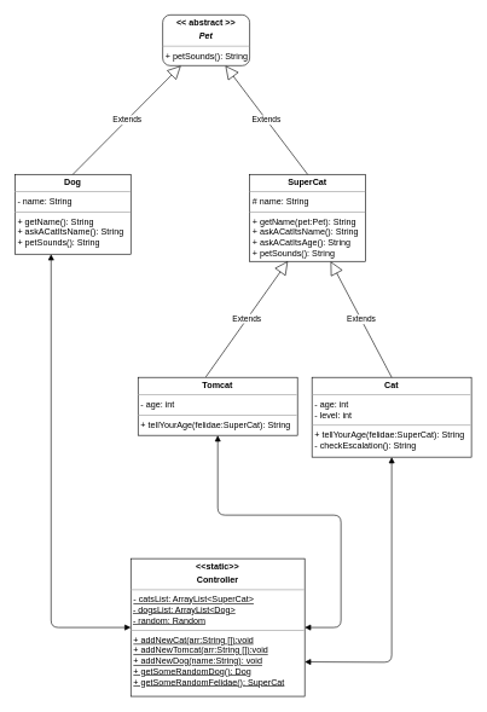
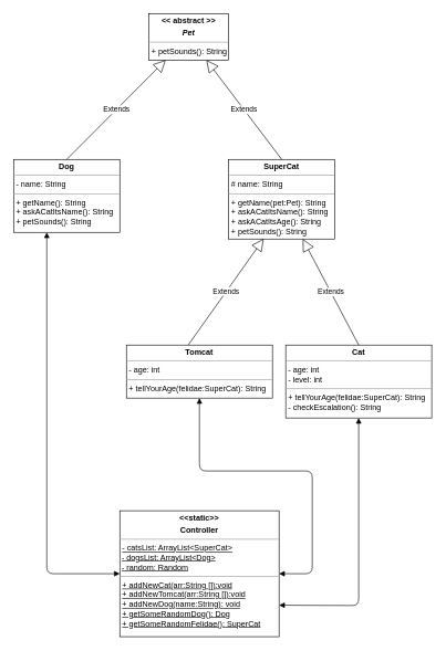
  <mxCell id="0" />
  <mxCell id="1" parent="0" />
  <mxCell id="2" value="&lt;p style=&quot;margin: 0px ; margin-top: 4px ; text-align: center&quot;&gt;&lt;b&gt;SuperCat&lt;/b&gt;&lt;/p&gt;&lt;hr size=&quot;1&quot;&gt;&lt;p style=&quot;margin: 0px ; margin-left: 4px&quot;&gt;# name: String&lt;/p&gt;&lt;hr size=&quot;1&quot;&gt;&lt;p style=&quot;margin: 0px ; margin-left: 4px&quot;&gt;&lt;span&gt;+ getName(pet:Pet): String&lt;/span&gt;&lt;br&gt;&lt;/p&gt;&lt;p style=&quot;margin: 0px ; margin-left: 4px&quot;&gt;+ askACatItsName(): String&lt;br&gt;&lt;/p&gt;&lt;p style=&quot;margin: 0px ; margin-left: 4px&quot;&gt;+ askACatItsAge(): String&lt;br&gt;&lt;/p&gt;&lt;p style=&quot;margin: 0px ; margin-left: 4px&quot;&gt;+ petSounds(): String&lt;br&gt;&lt;/p&gt;" style="verticalAlign=top;align=left;overflow=fill;fontSize=12;fontFamily=Helvetica;html=1;" parent="1" vertex="1"><mxGeometry x="344" y="240" width="160" height="120" as="geometry" /></mxCell>
  <mxCell id="3" value="&lt;p style=&quot;margin: 0px ; margin-top: 4px ; text-align: center&quot;&gt;&lt;b&gt;&amp;lt;&amp;lt;static&amp;gt;&amp;gt;&lt;/b&gt;&lt;b&gt;&lt;br&gt;&lt;/b&gt;&lt;/p&gt;&lt;p style=&quot;margin: 0px ; margin-top: 4px ; text-align: center&quot;&gt;&lt;b&gt;Controller&lt;/b&gt;&lt;/p&gt;&lt;hr size=&quot;1&quot;&gt;&lt;p style=&quot;margin: 0px ; margin-left: 4px&quot;&gt;&lt;u&gt;- catsList: ArrayList&amp;lt;SuperCat&amp;gt;&lt;/u&gt;&lt;/p&gt;&amp;nbsp;&lt;u&gt;- dogsList: ArrayList&amp;lt;Dog&amp;gt;&lt;/u&gt;&lt;br&gt;&amp;nbsp;&lt;u&gt;- random: Random&lt;/u&gt;&lt;br&gt;&lt;hr size=&quot;1&quot;&gt;&lt;p style=&quot;margin: 0px ; margin-left: 4px&quot;&gt;&lt;u&gt;+ addNewCat(arr:String []):void&lt;/u&gt;&lt;br&gt;&lt;/p&gt;&lt;p style=&quot;margin: 0px ; margin-left: 4px&quot;&gt;&lt;u&gt;+ addNewTomcat(arr:String []):void&lt;/u&gt;&lt;/p&gt;&lt;p style=&quot;margin: 0px ; margin-left: 4px&quot;&gt;&lt;u&gt;+ addNewDog(name:String): void&lt;br&gt;&lt;/u&gt;&lt;/p&gt;&lt;p style=&quot;margin: 0px ; margin-left: 4px&quot;&gt;&lt;u&gt;+ getSomeRandomDog(): Dog&lt;br&gt;&lt;/u&gt;&lt;/p&gt;&lt;p style=&quot;margin: 0px ; margin-left: 4px&quot;&gt;&lt;u&gt;+ getSomeRandomFelidae(): SuperCat&lt;/u&gt;&lt;/p&gt;&lt;p style=&quot;margin: 0px ; margin-left: 4px&quot;&gt;&lt;br&gt;&lt;/p&gt;" style="verticalAlign=top;align=left;overflow=fill;fontSize=12;fontFamily=Helvetica;html=1;" parent="1" vertex="1"><mxGeometry x="180" y="770" width="240" height="190" as="geometry" /></mxCell>
  <mxCell id="4" value="&lt;p style=&quot;margin: 0px ; margin-top: 4px ; text-align: center&quot;&gt;&lt;b&gt;Dog&lt;/b&gt;&lt;/p&gt;&lt;hr size=&quot;1&quot;&gt;&lt;p style=&quot;margin: 0px ; margin-left: 4px&quot;&gt;- name: String&lt;/p&gt;&lt;hr size=&quot;1&quot;&gt;&lt;p style=&quot;margin: 0px ; margin-left: 4px&quot;&gt;&lt;span&gt;+ getName(): String&lt;/span&gt;&lt;/p&gt;&lt;p style=&quot;margin: 0px ; margin-left: 4px&quot;&gt;&lt;span&gt;+ askACatItsName(): String&lt;/span&gt;&lt;br&gt;&lt;/p&gt;&lt;p style=&quot;margin: 0px ; margin-left: 4px&quot;&gt;+ petSounds(): String&lt;br&gt;&lt;/p&gt;" style="verticalAlign=top;align=left;overflow=fill;fontSize=12;fontFamily=Helvetica;html=1;" parent="1" vertex="1"><mxGeometry x="20" y="240" width="160" height="110" as="geometry" /></mxCell>
- <mxCell id="5" value="&lt;p style=&quot;margin: 0px ; margin-top: 4px ; text-align: center&quot;&gt;&lt;b&gt;&amp;lt;&amp;lt; abstract &amp;gt;&amp;gt;&lt;/b&gt;&lt;/p&gt;&lt;p style=&quot;margin: 0px ; margin-top: 4px ; text-align: center&quot;&gt;&lt;b&gt;&lt;i&gt;Pet&lt;/i&gt;&lt;/b&gt;&lt;/p&gt;&lt;hr size=&quot;1&quot;&gt;&lt;p style=&quot;margin: 0px ; margin-left: 4px&quot;&gt;&lt;span&gt;+ petSounds(): String&lt;/span&gt;&lt;br&gt;&lt;/p&gt;" style="verticalAlign=top;align=left;overflow=fill;fontSize=12;fontFamily=Helvetica;html=1;rounded=1;" parent="1" vertex="1"><mxGeometry x="224" y="20" width="120" height="70" as="geometry" /></mxCell>
+ <mxCell id="5" value="&lt;p style=&quot;margin: 0px ; margin-top: 4px ; text-align: center&quot;&gt;&lt;b&gt;&amp;lt;&amp;lt; abstract &amp;gt;&amp;gt;&lt;/b&gt;&lt;/p&gt;&lt;p style=&quot;margin: 0px ; margin-top: 4px ; text-align: center&quot;&gt;&lt;b&gt;&lt;i&gt;Pet&lt;/i&gt;&lt;/b&gt;&lt;/p&gt;&lt;hr size=&quot;1&quot;&gt;&lt;p style=&quot;margin: 0px ; margin-left: 4px&quot;&gt;&lt;span&gt;+ petSounds(): String&lt;/span&gt;&lt;br&gt;&lt;/p&gt;" style="verticalAlign=top;align=left;overflow=fill;fontSize=12;fontFamily=Helvetica;html=1;" parent="1" vertex="1"><mxGeometry x="224" y="20" width="120" height="70" as="geometry" /></mxCell>
  <mxCell id="6" value="Extends" style="endArrow=block;endSize=16;endFill=0;html=1;exitX=0.5;exitY=0;exitDx=0;exitDy=0;" parent="1" source="2" target="5" edge="1"><mxGeometry width="160" relative="1" as="geometry"><mxPoint x="290" y="90" as="sourcePoint" /><mxPoint x="280" y="100" as="targetPoint" /></mxGeometry></mxCell>
  <mxCell id="7" value="Extends" style="endArrow=block;endSize=16;endFill=0;html=1;exitX=0.5;exitY=0;exitDx=0;exitDy=0;" parent="1" source="4" target="5" edge="1"><mxGeometry width="160" relative="1" as="geometry"><mxPoint x="-50" y="110" as="sourcePoint" /><mxPoint x="110" y="110" as="targetPoint" /></mxGeometry></mxCell>
  <mxCell id="8" value="&lt;p style=&quot;margin: 0px ; margin-top: 4px ; text-align: center&quot;&gt;&lt;b&gt;Cat&lt;/b&gt;&lt;/p&gt;&lt;hr size=&quot;1&quot;&gt;&lt;p style=&quot;margin: 0px ; margin-left: 4px&quot;&gt;- age: int&lt;/p&gt;&lt;p style=&quot;margin: 0px ; margin-left: 4px&quot;&gt;- level: int&lt;br&gt;&lt;/p&gt;&lt;hr size=&quot;1&quot;&gt;&lt;p style=&quot;margin: 0px ; margin-left: 4px&quot;&gt;+ tellYourAge(felidae:SuperCat&lt;span&gt;): String&lt;/span&gt;&lt;/p&gt;&lt;p style=&quot;margin: 0px ; margin-left: 4px&quot;&gt;-&amp;nbsp;checkEscalation(): String&lt;/p&gt;" style="verticalAlign=top;align=left;overflow=fill;fontSize=12;fontFamily=Helvetica;html=1;" parent="1" vertex="1"><mxGeometry x="430" y="520" width="220" height="110" as="geometry" /></mxCell>
  <mxCell id="9" value="&lt;p style=&quot;margin: 0px ; margin-top: 4px ; text-align: center&quot;&gt;&lt;b&gt;Tomcat&lt;/b&gt;&lt;/p&gt;&lt;hr size=&quot;1&quot;&gt;&lt;p style=&quot;margin: 0px ; margin-left: 4px&quot;&gt;- age: int&lt;/p&gt;&lt;hr size=&quot;1&quot;&gt;&lt;p style=&quot;margin: 0px ; margin-left: 4px&quot;&gt;&lt;span&gt;+ tellYourAge(felidae:SuperCat&lt;/span&gt;&lt;span&gt;): String&lt;/span&gt;&lt;/p&gt;&lt;p style=&quot;margin: 0px ; margin-left: 4px&quot;&gt;&lt;br&gt;&lt;/p&gt;" style="verticalAlign=top;align=left;overflow=fill;fontSize=12;fontFamily=Helvetica;html=1;" parent="1" vertex="1"><mxGeometry x="190" y="520" width="220" height="80" as="geometry" /></mxCell>
  <mxCell id="10" value="Extends" style="endArrow=block;endSize=16;endFill=0;html=1;exitX=0.425;exitY=-0.007;exitDx=0;exitDy=0;exitPerimeter=0;entryX=0.33;entryY=0.997;entryDx=0;entryDy=0;entryPerimeter=0;" parent="1" source="9" target="2" edge="1"><mxGeometry width="160" relative="1" as="geometry"><mxPoint x="284" y="440" as="sourcePoint" /><mxPoint x="450" y="390" as="targetPoint" /></mxGeometry></mxCell>
  <mxCell id="11" value="Extends" style="endArrow=block;endSize=16;endFill=0;html=1;exitX=0.5;exitY=0;exitDx=0;exitDy=0;" parent="1" source="8" target="2" edge="1"><mxGeometry width="160" relative="1" as="geometry"><mxPoint x="760" y="540" as="sourcePoint" /><mxPoint x="430" y="361" as="targetPoint" /></mxGeometry></mxCell>
  <mxCell id="12" value="" style="endArrow=block;startArrow=block;endFill=1;startFill=1;html=1;entryX=0;entryY=0.5;entryDx=0;entryDy=0;" edge="1" parent="1" target="3"><mxGeometry width="160" relative="1" as="geometry"><mxPoint x="70" y="350" as="sourcePoint" /><mxPoint x="60" y="870" as="targetPoint" /><Array as="points"><mxPoint x="70" y="865" /></Array></mxGeometry></mxCell>
  <mxCell id="13" value="" style="endArrow=block;startArrow=block;endFill=1;startFill=1;html=1;entryX=1;entryY=0.5;entryDx=0;entryDy=0;exitX=0.5;exitY=1;exitDx=0;exitDy=0;" edge="1" parent="1" source="9" target="3"><mxGeometry width="160" relative="1" as="geometry"><mxPoint x="80" y="360" as="sourcePoint" /><mxPoint x="190" y="875" as="targetPoint" /><Array as="points"><mxPoint x="300" y="710" /><mxPoint x="470" y="710" /><mxPoint x="470" y="865" /></Array></mxGeometry></mxCell>
  <mxCell id="14" value="" style="endArrow=block;startArrow=block;endFill=1;startFill=1;html=1;exitX=1;exitY=0.75;exitDx=0;exitDy=0;" edge="1" parent="1" source="3"><mxGeometry width="160" relative="1" as="geometry"><mxPoint x="550" y="930" as="sourcePoint" /><mxPoint x="540" y="630" as="targetPoint" /><Array as="points"><mxPoint x="540" y="913" /></Array></mxGeometry></mxCell>
